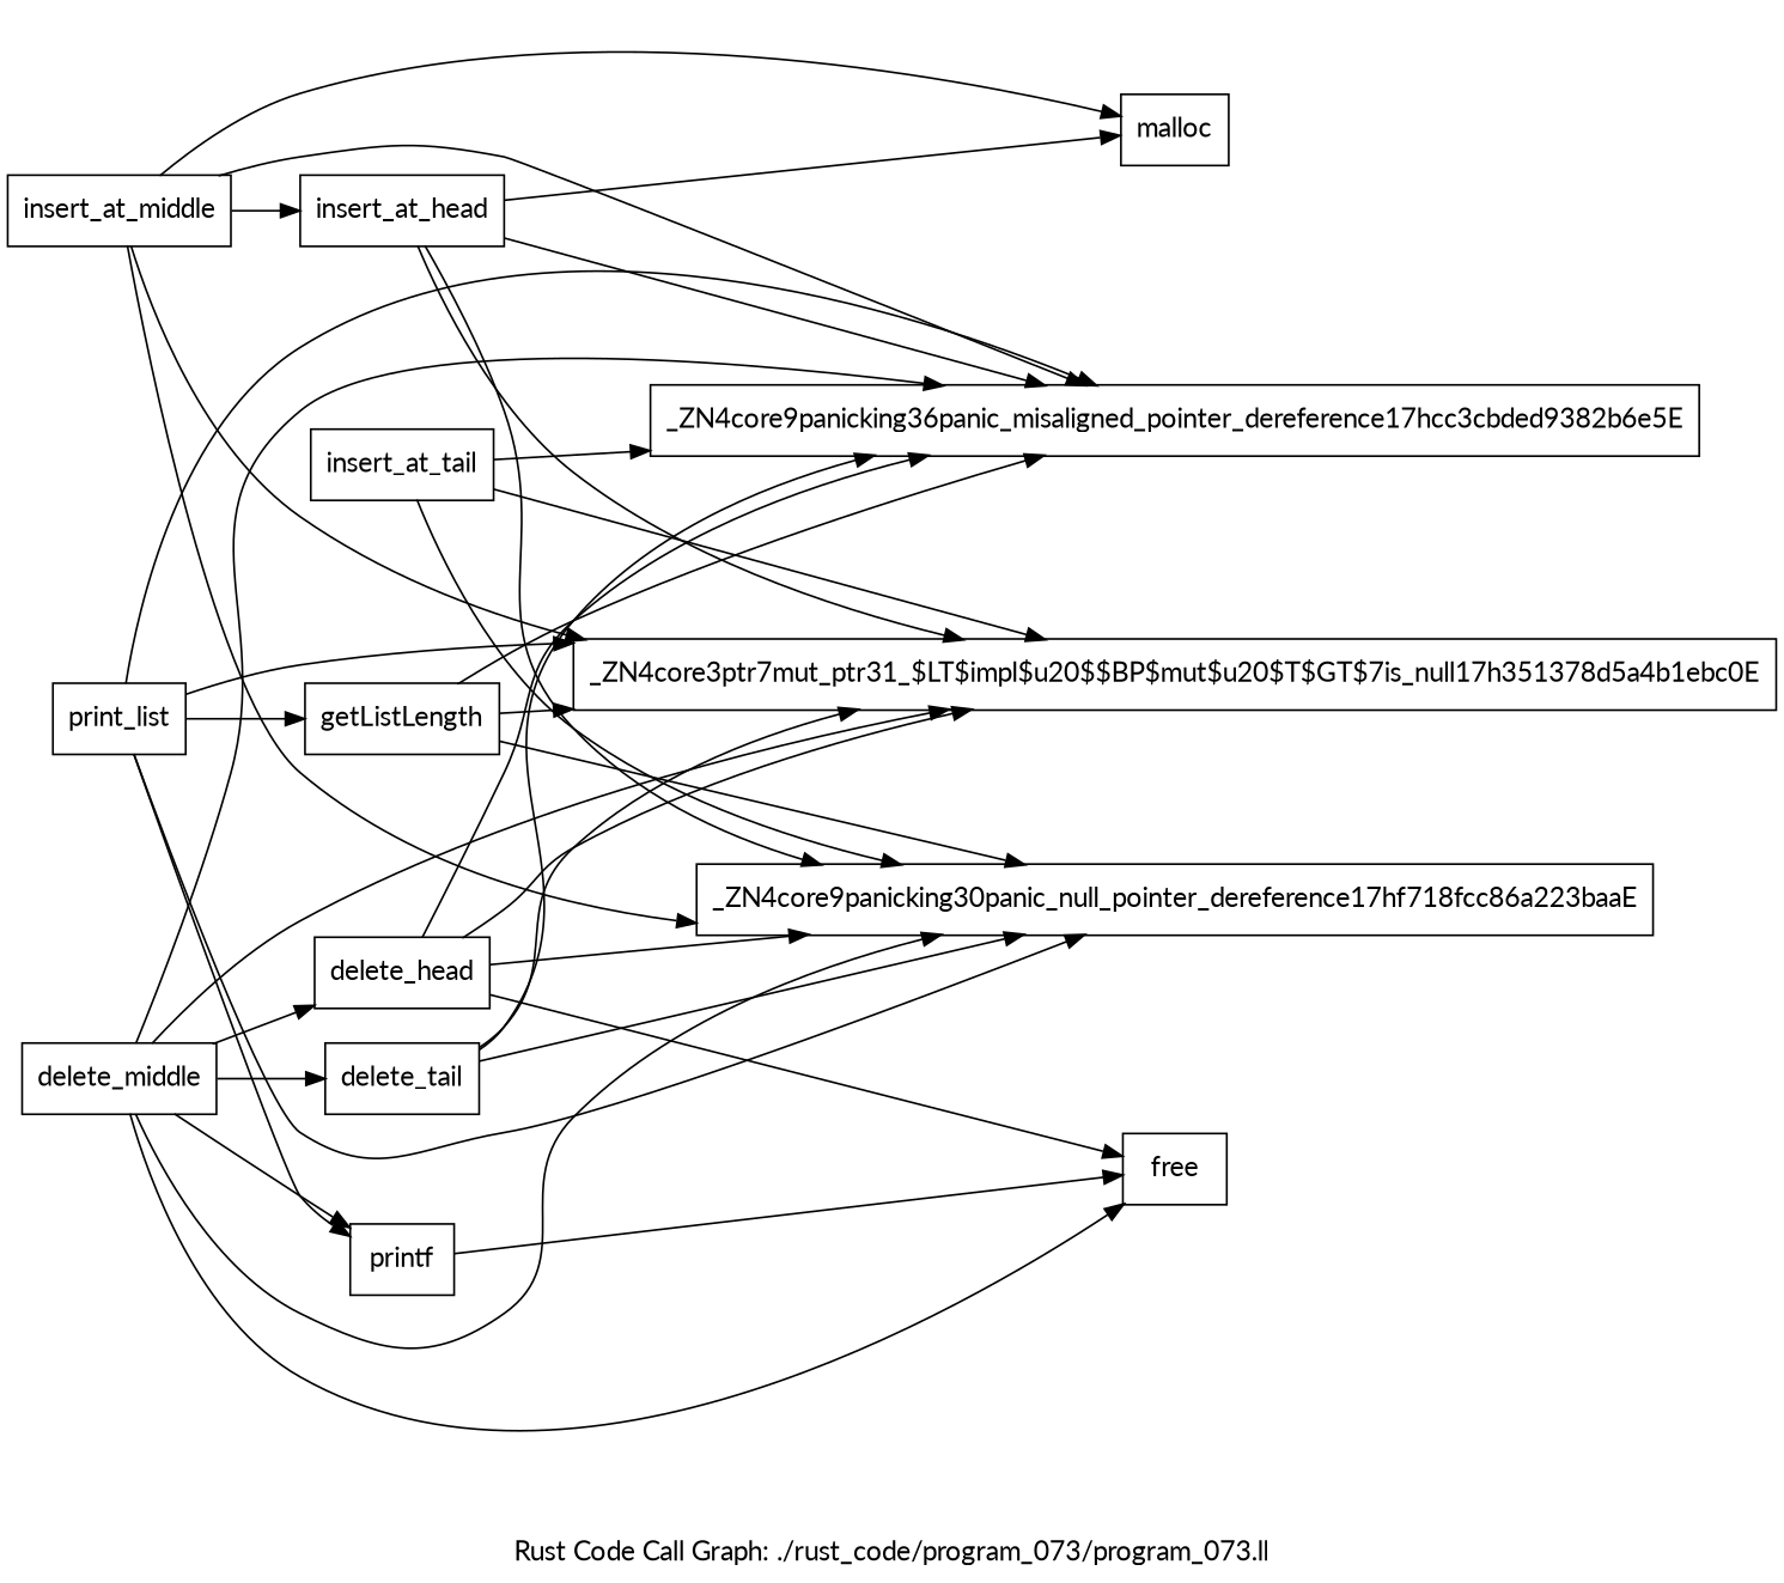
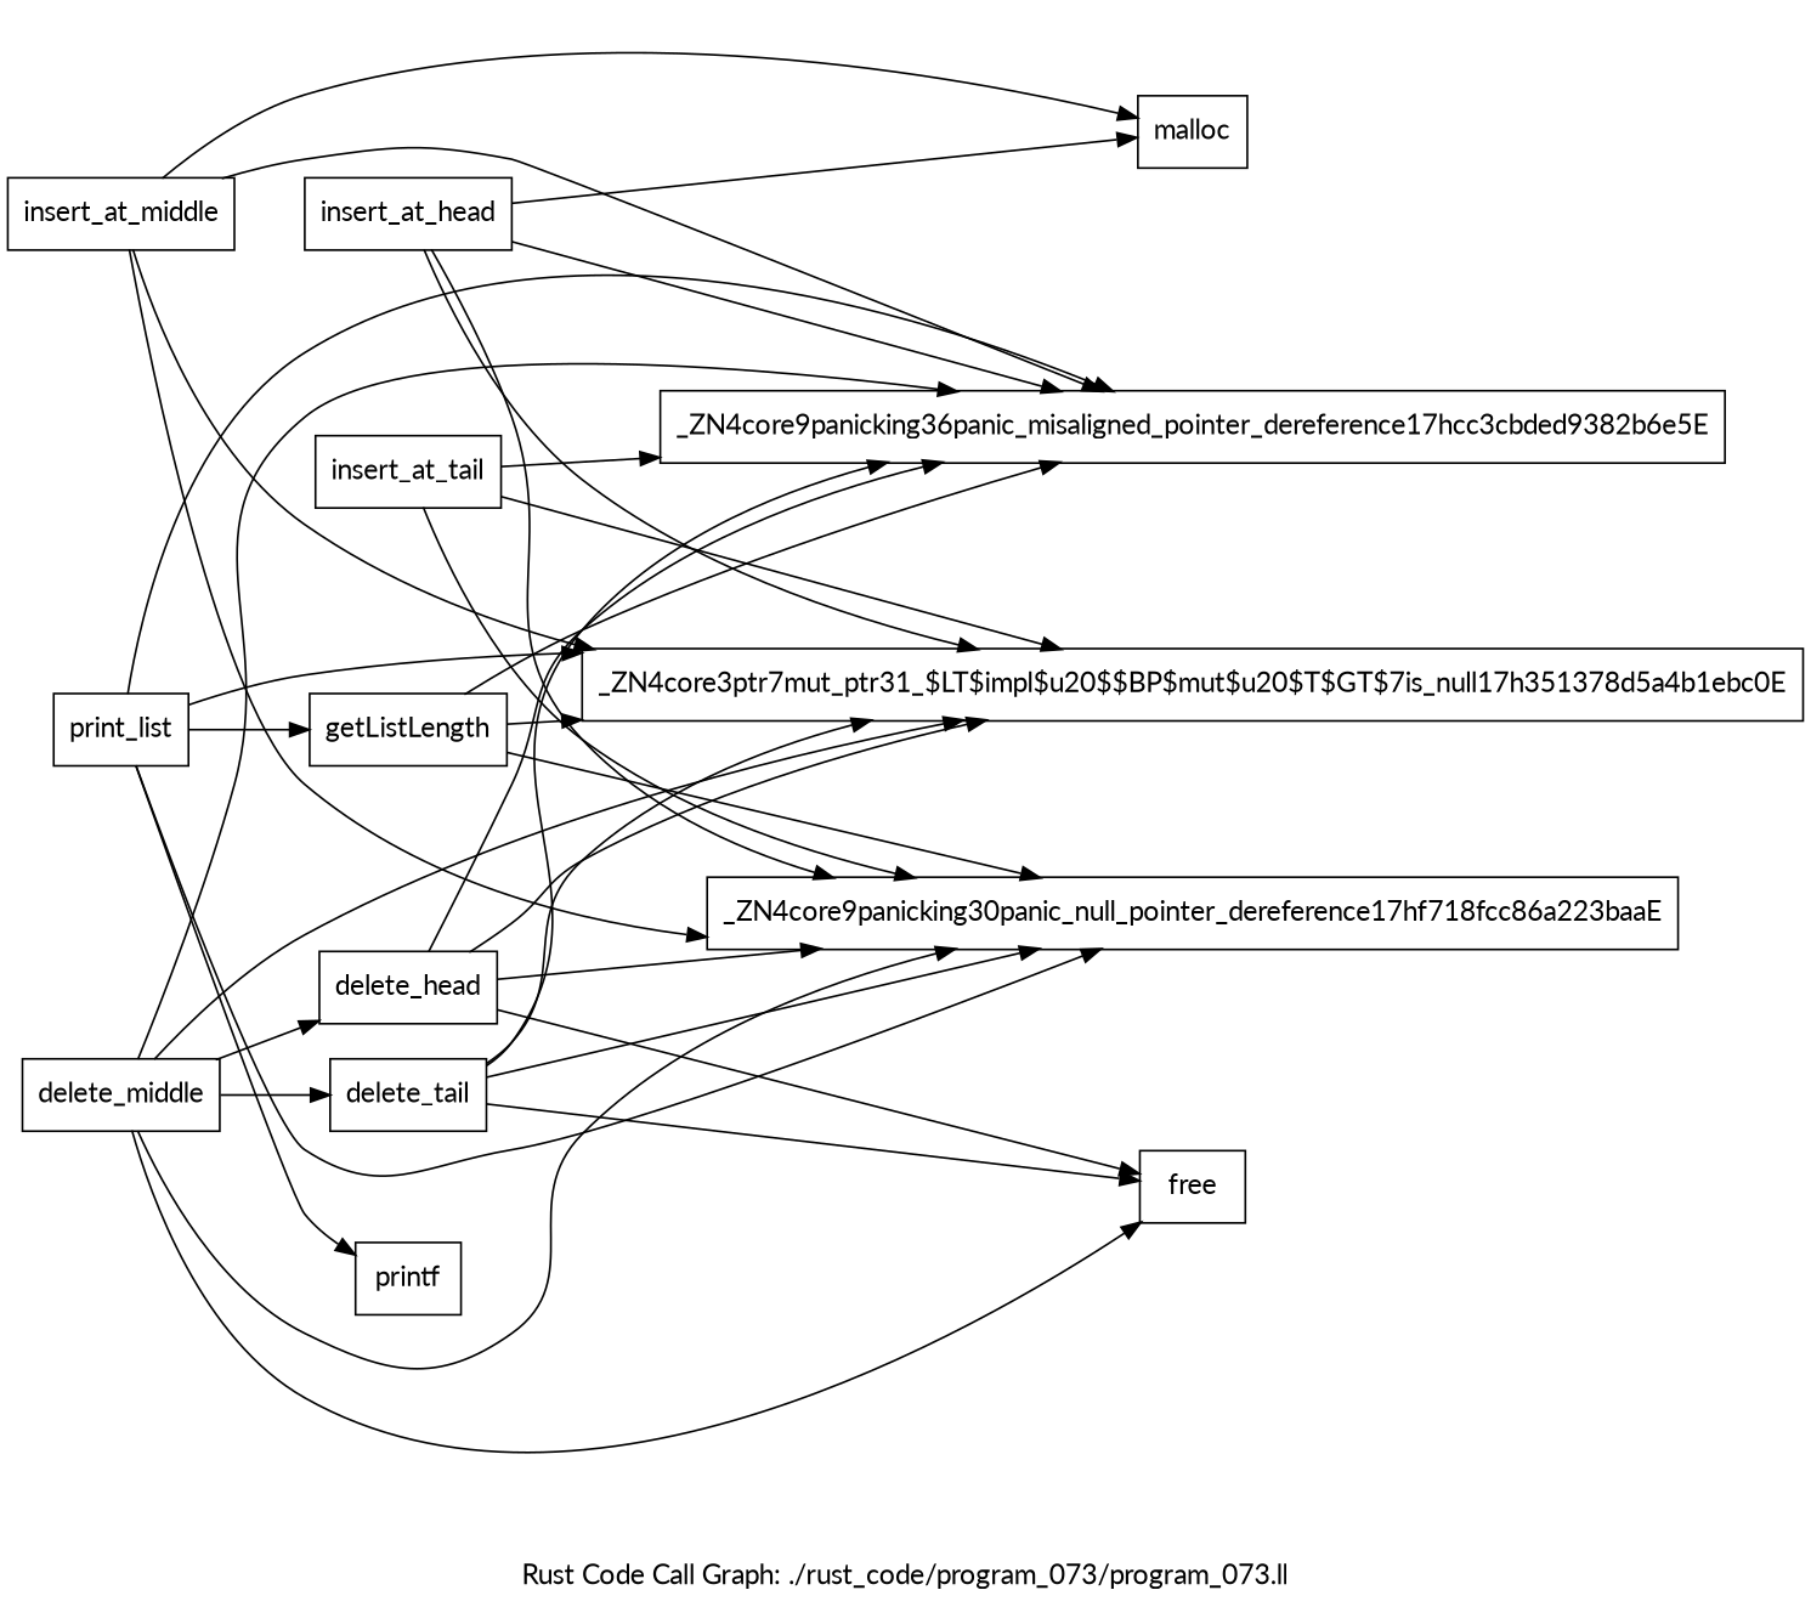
  digraph {
    fontname=Lato
    label="Rust Code Call Graph: ./rust_code/program_073/program_073.ll"
    rankdir=LR
    node [fontname=Lato shape=record]
    edge [fontname=Lato]
    n1 [label="{_ZN4core3ptr7mut_ptr31_$LT$impl$u20$$BP$mut$u20$T$GT$7is_null17h351378d5a4b1ebc0E}"]
    n2 [label="{insert_at_head}"]
    n3 [label="{malloc}"]
    n4 [label="{_ZN4core9panicking36panic_misaligned_pointer_dereference17hcc3cbded9382b6e5E}"]
    n5 [label="{_ZN4core9panicking30panic_null_pointer_dereference17hf718fcc86a223baaE}"]
    n6 [label="{insert_at_tail}"]
    n7 [label="{insert_at_middle}"]
    n8 [label="{printf}"]
    n9 [label="{delete_head}"]
    n10 [label="{free}"]
    n11 [label="{delete_tail}"]
    n12 [label="{delete_middle}"]
    n13 [label="{print_list}"]
    n14 [label="{getListLength}"]
    n2 -> n1
    n2 -> n3
    n2 -> n4
    n2 -> n5
    n6 -> n1
    n6 -> n4
    n6 -> n5
    n7 -> n1
-   n7 -> n2
    n7 -> n3
    n7 -> n4
    n7 -> n5
    n9 -> n1
    n9 -> n4
    n9 -> n5
    n9 -> n10
    n11 -> n1
    n11 -> n4
    n11 -> n5
-   n8 -> n10
+   n11 -> n10
    n12 -> n1
    n12 -> n4
    n12 -> n5
-   n12 -> n8
    n12 -> n9
    n12 -> n10
    n12 -> n11
    n13 -> n1
    n13 -> n4
    n13 -> n5
    n13 -> n8
    n13 -> n14
    n14 -> n1
    n14 -> n4
    n14 -> n5
  }
